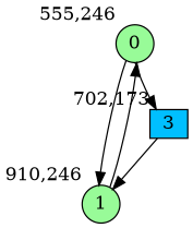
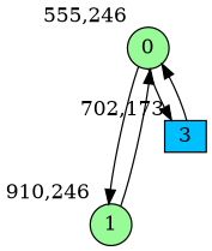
  digraph {
    bgcolor=white
    node [fillcolor=palegreen fixedsize=true shape=circle style=filled]
    0 [height=0.3 width=0.4 xlabel="555,246"]
    1 [height=0.3 width=0.4 xlabel="910,246"]
    3 [fillcolor=deepskyblue height=0.3 shape=box width=0.4 xlabel="702,173"]
    0 -> 1
    0 -> 3
    1 -> 0
-   3 -> 1
+   3 -> 0
  }
